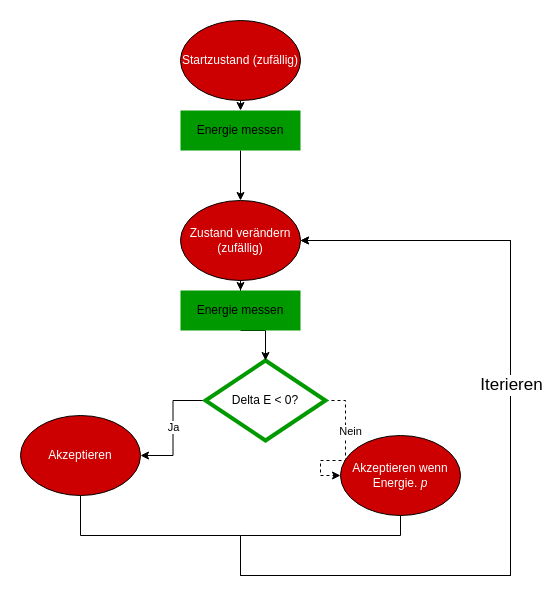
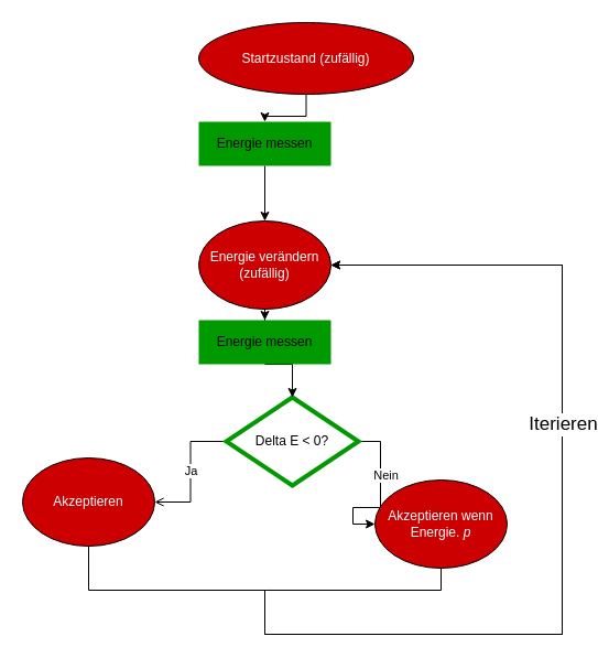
  <mxCell id="0" />
  <mxCell id="1" parent="0" />
- <mxCell id="2" value="" style="edgeStyle=orthogonalEdgeStyle;rounded=0;orthogonalLoop=1;jettySize=auto;html=1;" edge="1" parent="1" source="6" target="8"><mxGeometry relative="1" as="geometry" /></mxCell>
+ <mxCell id="2" value="" style="edgeStyle=orthogonalEdgeStyle;rounded=0;orthogonalLoop=1;jettySize=auto;html=1;endArrow=open;" edge="1" parent="1" source="6" target="8"><mxGeometry relative="1" as="geometry" /></mxCell>
  <mxCell id="3" value="Ja" style="edgeLabel;html=1;align=center;verticalAlign=middle;resizable=0;points=[];" vertex="1" connectable="0" parent="2"><mxGeometry x="-0.014" y="4" relative="1" as="geometry"><mxPoint x="-4.03" y="0.31" as="offset" /></mxGeometry></mxCell>
- <mxCell id="4" value="" style="edgeStyle=orthogonalEdgeStyle;rounded=0;orthogonalLoop=1;jettySize=auto;html=1;dashed=1;" edge="1" parent="1" source="6" target="11"><mxGeometry relative="1" as="geometry" /></mxCell>
+ <mxCell id="4" value="" style="edgeStyle=orthogonalEdgeStyle;rounded=0;orthogonalLoop=1;jettySize=auto;html=1;" edge="1" parent="1" source="6" target="11"><mxGeometry relative="1" as="geometry" /></mxCell>
  <mxCell id="5" value="Nein" style="edgeLabel;html=1;align=center;verticalAlign=middle;resizable=0;points=[];" vertex="1" connectable="0" parent="4"><mxGeometry x="-0.821" y="-1" relative="1" as="geometry"><mxPoint x="11.03" y="29" as="offset" /></mxGeometry></mxCell>
  <mxCell id="6" value="Delta E &amp;lt; 0?" style="rhombus;whiteSpace=wrap;html=1;strokeWidth=4;strokeColor=#009900;" vertex="1" parent="1"><mxGeometry x="205" y="360" width="120" height="80" as="geometry" /></mxCell>
  <mxCell id="7" style="edgeStyle=orthogonalEdgeStyle;rounded=0;orthogonalLoop=1;jettySize=auto;html=1;exitX=0.5;exitY=1;exitDx=0;exitDy=0;entryX=1;entryY=0.5;entryDx=0;entryDy=0;" edge="1" parent="1" source="8" target="13"><mxGeometry relative="1" as="geometry"><Array as="points"><mxPoint x="80" y="535" /><mxPoint x="240" y="535" /><mxPoint x="240" y="575" /><mxPoint x="510" y="575" /><mxPoint x="510" y="240" /></Array></mxGeometry></mxCell>
  <mxCell id="8" value="&lt;font color=&quot;#FFFFFF&quot;&gt;Akzeptieren&lt;/font&gt;" style="ellipse;whiteSpace=wrap;html=1;fillColor=#CC0000;" vertex="1" parent="1"><mxGeometry x="20" y="415" width="120" height="80" as="geometry" /></mxCell>
  <mxCell id="9" style="edgeStyle=orthogonalEdgeStyle;rounded=0;orthogonalLoop=1;jettySize=auto;html=1;entryX=1;entryY=0.5;entryDx=0;entryDy=0;" edge="1" parent="1" source="11" target="13"><mxGeometry relative="1" as="geometry"><Array as="points"><mxPoint x="400" y="535" /><mxPoint x="240" y="535" /><mxPoint x="240" y="575" /><mxPoint x="510" y="575" /><mxPoint x="510" y="240" /></Array></mxGeometry></mxCell>
  <mxCell id="10" value="&lt;font style=&quot;font-size: 17px&quot;&gt;Iterieren&lt;/font&gt;" style="edgeLabel;html=1;align=center;verticalAlign=middle;resizable=0;points=[];" vertex="1" connectable="0" parent="9"><mxGeometry x="0.315" y="-3" relative="1" as="geometry"><mxPoint x="-3" as="offset" /></mxGeometry></mxCell>
  <mxCell id="11" value="&lt;div&gt;&lt;font color=&quot;#FFFFFF&quot;&gt;Akzeptieren wenn&lt;br&gt;&lt;/font&gt;&lt;/div&gt;&lt;div&gt;&lt;font color=&quot;#FFFFFF&quot;&gt;Energie. &lt;i&gt;p&lt;/i&gt;&lt;/font&gt;&lt;/div&gt;" style="ellipse;whiteSpace=wrap;html=1;fillColor=#CC0000;" vertex="1" parent="1"><mxGeometry x="340" y="435" width="120" height="80" as="geometry" /></mxCell>
  <mxCell id="12" value="" style="edgeStyle=orthogonalEdgeStyle;rounded=0;orthogonalLoop=1;jettySize=auto;html=1;" edge="1" parent="1" source="13" target="15"><mxGeometry relative="1" as="geometry" /></mxCell>
- <mxCell id="13" value="Zustand verändern (zufällig)" style="ellipse;whiteSpace=wrap;html=1;fontColor=#ffffff;fillColor=#CC0000;" vertex="1" parent="1"><mxGeometry x="180" y="200" width="120" height="80" as="geometry" /></mxCell>
+ <mxCell id="13" value="Energie verändern (zufällig)" style="ellipse;whiteSpace=wrap;html=1;fontColor=#ffffff;fillColor=#CC0000;" vertex="1" parent="1"><mxGeometry x="180" y="200" width="120" height="80" as="geometry" /></mxCell>
  <mxCell id="14" style="edgeStyle=orthogonalEdgeStyle;rounded=0;orthogonalLoop=1;jettySize=auto;html=1;exitX=0.5;exitY=1;exitDx=0;exitDy=0;entryX=0.5;entryY=0;entryDx=0;entryDy=0;" edge="1" parent="1" source="15" target="6"><mxGeometry relative="1" as="geometry" /></mxCell>
  <mxCell id="15" value="Energie messen" style="whiteSpace=wrap;html=1;strokeColor=none;fillColor=#009900;" vertex="1" parent="1"><mxGeometry x="180" y="290" width="120" height="40" as="geometry" /></mxCell>
  <mxCell id="16" style="edgeStyle=orthogonalEdgeStyle;rounded=0;orthogonalLoop=1;jettySize=auto;html=1;exitX=0.5;exitY=1;exitDx=0;exitDy=0;entryX=0.5;entryY=0;entryDx=0;entryDy=0;" edge="1" parent="1" source="17" target="13"><mxGeometry relative="1" as="geometry" /></mxCell>
  <mxCell id="17" value="Energie messen" style="whiteSpace=wrap;html=1;strokeColor=none;fillColor=#009900;" vertex="1" parent="1"><mxGeometry x="180" y="110" width="120" height="40" as="geometry" /></mxCell>
  <mxCell id="18" style="edgeStyle=orthogonalEdgeStyle;rounded=0;orthogonalLoop=1;jettySize=auto;html=1;exitX=0.5;exitY=1;exitDx=0;exitDy=0;entryX=0.5;entryY=0;entryDx=0;entryDy=0;" edge="1" parent="1" source="19" target="17"><mxGeometry relative="1" as="geometry" /></mxCell>
- <mxCell id="19" value="Startzustand (zufällig)" style="ellipse;whiteSpace=wrap;html=1;fontColor=#ffffff;fillColor=#CC0000;" vertex="1" parent="1"><mxGeometry x="180" y="20" width="120" height="80" as="geometry" /></mxCell>
+ <mxCell id="19" value="Startzustand (zufällig)" style="ellipse;whiteSpace=wrap;html=1;fontColor=#ffffff;fillColor=#CC0000;" vertex="1" parent="1"><mxGeometry x="180" y="20" width="195" height="65" as="geometry" /></mxCell>
